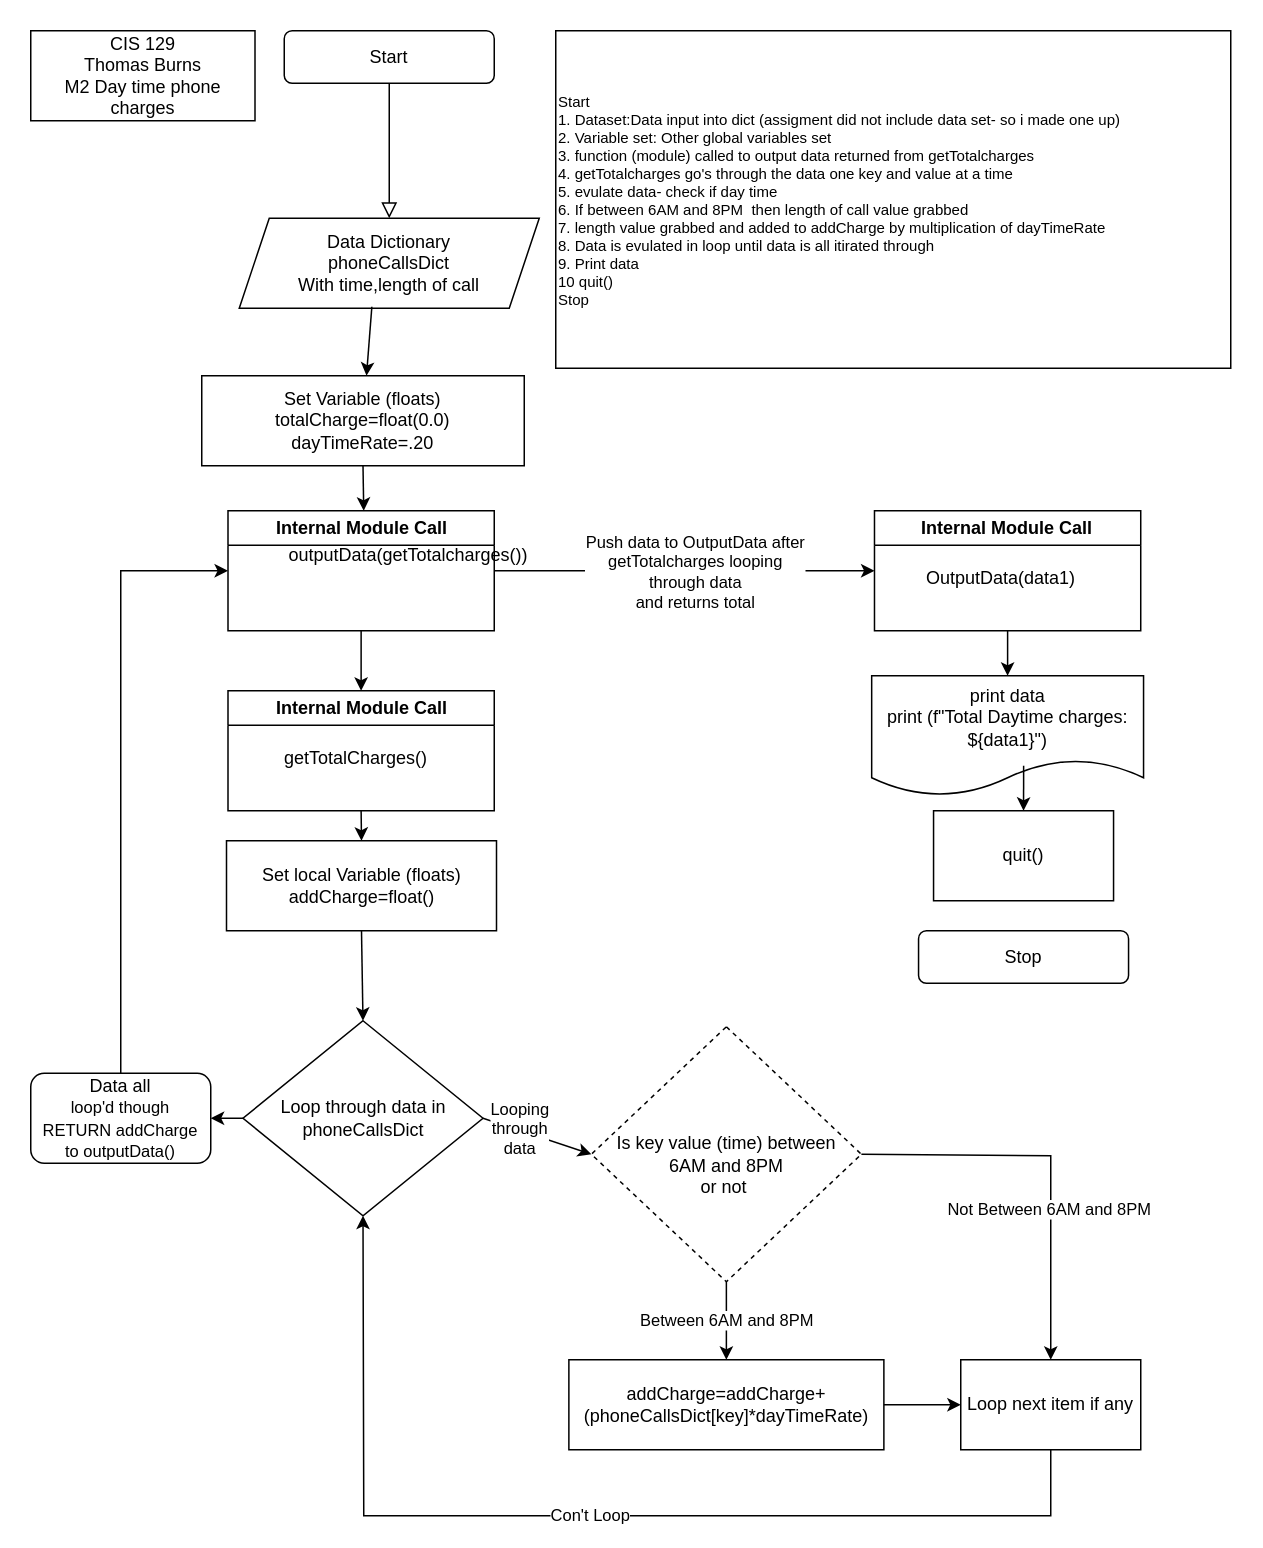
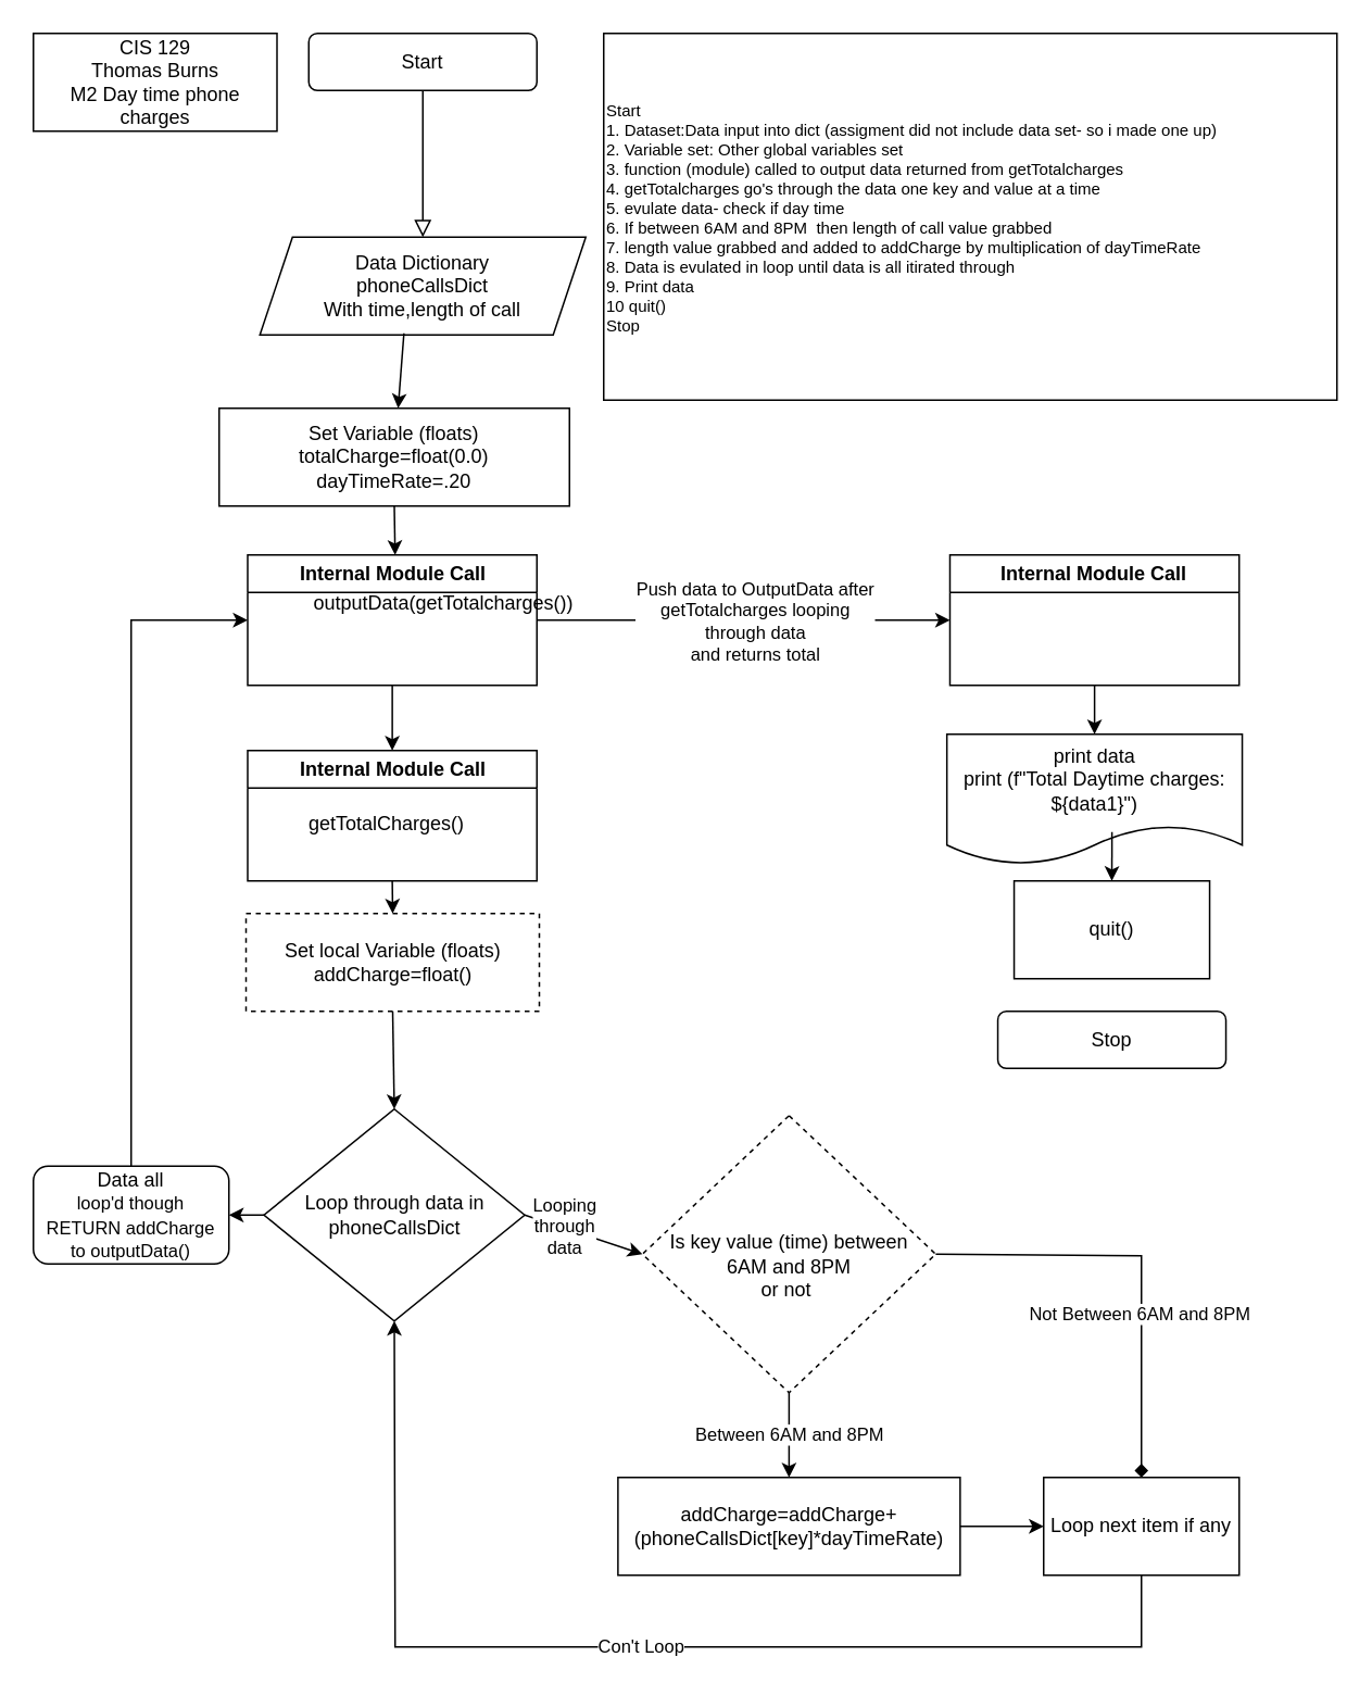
  <mxCell id="0" />
  <mxCell id="1" parent="0" />
  <mxCell id="2" value="" style="rounded=0;html=1;jettySize=auto;orthogonalLoop=1;fontSize=11;endArrow=block;endFill=0;endSize=8;strokeWidth=1;shadow=0;labelBackgroundColor=none;edgeStyle=orthogonalEdgeStyle;" parent="1" source="3" edge="1"><mxGeometry relative="1" as="geometry"><mxPoint x="259" y="145" as="targetPoint" /></mxGeometry></mxCell>
  <mxCell id="3" value="Start" style="rounded=1;whiteSpace=wrap;html=1;fontSize=12;glass=0;strokeWidth=1;shadow=0;" parent="1" vertex="1"><mxGeometry x="189" y="20" width="140" height="35" as="geometry" /></mxCell>
  <mxCell id="4" value="Data Dictionary&lt;br&gt;phoneCallsDict&lt;br&gt;With time,length of call" style="shape=parallelogram;perimeter=parallelogramPerimeter;whiteSpace=wrap;html=1;fixedSize=1;" parent="1" vertex="1"><mxGeometry x="159" y="145" width="200" height="60" as="geometry" /></mxCell>
  <mxCell id="5" value="Set Variable (floats)&lt;br&gt;totalCharge=float(0.0)&lt;br&gt;dayTimeRate=.20" style="rounded=0;whiteSpace=wrap;html=1;" parent="1" vertex="1"><mxGeometry x="134" y="250" width="215" height="60" as="geometry" /></mxCell>
  <mxCell id="6" value="" style="endArrow=classic;html=1;rounded=0;exitX=0.442;exitY=0.983;exitDx=0;exitDy=0;exitPerimeter=0;" parent="1" source="4" target="5" edge="1"><mxGeometry width="50" height="50" relative="1" as="geometry"><mxPoint x="399" y="330" as="sourcePoint" /><mxPoint x="449" y="280" as="targetPoint" /></mxGeometry></mxCell>
  <mxCell id="7" value="" style="endArrow=classic;html=1;rounded=0;exitX=0.5;exitY=1;exitDx=0;exitDy=0;entryX=0.5;entryY=0;entryDx=0;entryDy=0;" parent="1" source="29" target="31" edge="1"><mxGeometry width="50" height="50" relative="1" as="geometry"><mxPoint x="430.99" y="1085" as="sourcePoint" /><mxPoint x="671.49" y="470" as="targetPoint" /></mxGeometry></mxCell>
  <mxCell id="8" value="Stop" style="rounded=1;whiteSpace=wrap;html=1;fontSize=12;glass=0;strokeWidth=1;shadow=0;" parent="1" vertex="1"><mxGeometry x="611.87" y="620" width="140" height="35" as="geometry" /></mxCell>
  <mxCell id="9" style="edgeStyle=orthogonalEdgeStyle;rounded=0;orthogonalLoop=1;jettySize=auto;html=1;exitX=1;exitY=0.5;exitDx=0;exitDy=0;entryX=0;entryY=0.5;entryDx=0;entryDy=0;" edge="1" parent="1" source="11" target="29"><mxGeometry relative="1" as="geometry" /></mxCell>
  <mxCell id="10" value="Push data to OutputData after &lt;br&gt;getTotalcharges looping&lt;br style=&quot;border-color: var(--border-color);&quot;&gt;through&amp;nbsp;data&lt;br&gt;and returns total" style="edgeLabel;html=1;align=center;verticalAlign=middle;resizable=0;points=[];" vertex="1" connectable="0" parent="9"><mxGeometry x="0.046" relative="1" as="geometry"><mxPoint as="offset" /></mxGeometry></mxCell>
  <mxCell id="11" value="Internal Module Call" style="swimlane;whiteSpace=wrap;html=1;" parent="1" vertex="1"><mxGeometry x="151.5" y="340" width="177.5" height="80" as="geometry" /></mxCell>
  <mxCell id="12" value="outputData(getTotalcharges())" style="text;html=1;strokeColor=none;fillColor=none;align=center;verticalAlign=middle;whiteSpace=wrap;rounded=0;" parent="11" vertex="1"><mxGeometry x="65" y="15" width="110" height="30" as="geometry" /></mxCell>
  <mxCell id="13" value="Internal Module Call" style="swimlane;whiteSpace=wrap;html=1;" parent="1" vertex="1"><mxGeometry x="151.5" y="460" width="177.5" height="80" as="geometry" /></mxCell>
  <mxCell id="14" value="getTotalCharges()" style="text;html=1;strokeColor=none;fillColor=none;align=center;verticalAlign=middle;whiteSpace=wrap;rounded=0;" parent="13" vertex="1"><mxGeometry x="30" y="30" width="110" height="30" as="geometry" /></mxCell>
- <mxCell id="15" value="Set local Variable (floats)&lt;br&gt;addCharge=float()" style="rounded=0;whiteSpace=wrap;html=1;" parent="1" vertex="1"><mxGeometry x="150.5" y="560" width="180" height="60" as="geometry" /></mxCell>
+ <mxCell id="15" value="Set local Variable (floats)&lt;br&gt;addCharge=float()" style="rounded=0;whiteSpace=wrap;html=1;dashed=1;" parent="1" vertex="1"><mxGeometry x="150.5" y="560" width="180" height="60" as="geometry" /></mxCell>
  <mxCell id="16" value="Loop through data in&lt;br&gt;phoneCallsDict" style="rhombus;whiteSpace=wrap;html=1;" parent="1" vertex="1"><mxGeometry x="161.5" y="680" width="160" height="130" as="geometry" /></mxCell>
  <mxCell id="17" value="&lt;br&gt;Is key value (time) between&lt;br&gt;6AM and 8PM&lt;br&gt;or not&amp;nbsp;" style="rhombus;whiteSpace=wrap;html=1;dashed=1;" parent="1" vertex="1"><mxGeometry x="393.75" y="684" width="180" height="170" as="geometry" /></mxCell>
  <mxCell id="18" value="" style="endArrow=classic;html=1;rounded=0;exitX=0.5;exitY=1;exitDx=0;exitDy=0;" edge="1" parent="1" source="5"><mxGeometry width="50" height="50" relative="1" as="geometry"><mxPoint x="200" y="560" as="sourcePoint" /><mxPoint x="242" y="340" as="targetPoint" /></mxGeometry></mxCell>
  <mxCell id="19" value="" style="endArrow=classic;html=1;rounded=0;exitX=0.5;exitY=1;exitDx=0;exitDy=0;entryX=0.5;entryY=0;entryDx=0;entryDy=0;" edge="1" parent="1" source="11" target="13"><mxGeometry width="50" height="50" relative="1" as="geometry"><mxPoint x="252" y="320" as="sourcePoint" /><mxPoint x="252" y="350" as="targetPoint" /></mxGeometry></mxCell>
  <mxCell id="20" value="" style="endArrow=classic;html=1;rounded=0;exitX=0.5;exitY=1;exitDx=0;exitDy=0;entryX=0.5;entryY=0;entryDx=0;entryDy=0;" edge="1" parent="1" source="13" target="15"><mxGeometry width="50" height="50" relative="1" as="geometry"><mxPoint x="112.75" y="510" as="sourcePoint" /><mxPoint x="162.75" y="510" as="targetPoint" /></mxGeometry></mxCell>
  <mxCell id="21" value="" style="endArrow=classic;html=1;rounded=0;exitX=0.5;exitY=1;exitDx=0;exitDy=0;entryX=0.5;entryY=0;entryDx=0;entryDy=0;" edge="1" parent="1" source="15" target="16"><mxGeometry width="50" height="50" relative="1" as="geometry"><mxPoint x="112.75" y="510" as="sourcePoint" /><mxPoint x="162.75" y="510" as="targetPoint" /></mxGeometry></mxCell>
  <mxCell id="22" value="" style="endArrow=classic;html=1;rounded=0;exitX=1;exitY=0.5;exitDx=0;exitDy=0;entryX=0;entryY=0.5;entryDx=0;entryDy=0;" edge="1" parent="1" source="16" target="17"><mxGeometry width="50" height="50" relative="1" as="geometry"><mxPoint x="654.75" y="990" as="sourcePoint" /><mxPoint x="726" y="990" as="targetPoint" /></mxGeometry></mxCell>
  <mxCell id="23" value="Looping&lt;br&gt;through&lt;br&gt;data" style="edgeLabel;html=1;align=center;verticalAlign=middle;resizable=0;points=[];" vertex="1" connectable="0" parent="22"><mxGeometry x="-0.331" y="1" relative="1" as="geometry"><mxPoint as="offset" /></mxGeometry></mxCell>
- <mxCell id="24" value="" style="endArrow=classic;html=1;rounded=0;exitX=1;exitY=0.5;exitDx=0;exitDy=0;entryX=0.5;entryY=0;entryDx=0;entryDy=0;" edge="1" parent="1" source="17" target="39"><mxGeometry width="50" height="50" relative="1" as="geometry"><mxPoint x="132.75" y="530" as="sourcePoint" /><mxPoint x="700" y="890" as="targetPoint" /><Array as="points"><mxPoint x="700" y="770" /></Array></mxGeometry></mxCell>
+ <mxCell id="24" value="" style="endArrow=diamond;html=1;rounded=0;exitX=1;exitY=0.5;exitDx=0;exitDy=0;entryX=0.5;entryY=0;entryDx=0;entryDy=0;" edge="1" parent="1" source="17" target="39"><mxGeometry width="50" height="50" relative="1" as="geometry"><mxPoint x="132.75" y="530" as="sourcePoint" /><mxPoint x="700" y="890" as="targetPoint" /><Array as="points"><mxPoint x="700" y="770" /></Array></mxGeometry></mxCell>
  <mxCell id="25" value="Not Between 6AM and 8PM" style="edgeLabel;html=1;align=center;verticalAlign=middle;resizable=0;points=[];" vertex="1" connectable="0" parent="24"><mxGeometry x="0.235" y="-2" relative="1" as="geometry"><mxPoint as="offset" /></mxGeometry></mxCell>
  <mxCell id="26" value="addCharge=addCharge+ (phoneCallsDict[key]*dayTimeRate)" style="rounded=0;whiteSpace=wrap;html=1;" vertex="1" parent="1"><mxGeometry x="378.75" y="906" width="210" height="60" as="geometry" /></mxCell>
  <mxCell id="27" value="Between 6AM and 8PM" style="endArrow=classic;html=1;rounded=0;exitX=0.5;exitY=1;exitDx=0;exitDy=0;entryX=0.5;entryY=0;entryDx=0;entryDy=0;" edge="1" parent="1" source="17" target="26"><mxGeometry width="50" height="50" relative="1" as="geometry"><mxPoint x="25.75" y="440" as="sourcePoint" /><mxPoint x="25.75" y="470" as="targetPoint" /></mxGeometry></mxCell>
  <mxCell id="28" value="Con't Loop" style="endArrow=classic;html=1;rounded=0;exitX=0.5;exitY=1;exitDx=0;exitDy=0;entryX=0.5;entryY=1;entryDx=0;entryDy=0;" edge="1" parent="1" source="39" target="16"><mxGeometry width="50" height="50" relative="1" as="geometry"><mxPoint x="180" y="930" as="sourcePoint" /><mxPoint x="230" y="880" as="targetPoint" /><Array as="points"><mxPoint x="700" y="1010" /><mxPoint x="242" y="1010" /></Array></mxGeometry></mxCell>
  <mxCell id="29" value="Internal Module Call" style="swimlane;whiteSpace=wrap;html=1;" vertex="1" parent="1"><mxGeometry x="582.49" y="340" width="177.5" height="80" as="geometry" /></mxCell>
- <mxCell id="30" value="OutputData(data1)" style="text;html=1;strokeColor=none;fillColor=none;align=center;verticalAlign=middle;whiteSpace=wrap;rounded=0;" vertex="1" parent="29"><mxGeometry x="30" y="30" width="110" height="30" as="geometry" /></mxCell>
  <mxCell id="31" value="print data&lt;br&gt;print (f&quot;Total Daytime charges: ${data1}&quot;)" style="shape=document;whiteSpace=wrap;html=1;boundedLbl=1;" vertex="1" parent="1"><mxGeometry x="580.62" y="450" width="181.25" height="80" as="geometry" /></mxCell>
  <mxCell id="32" value="&lt;div style=&quot;border-color: var(--border-color); font-size: 10px;&quot;&gt;Start&lt;/div&gt;&lt;div style=&quot;border-color: var(--border-color); font-size: 10px;&quot;&gt;1. Dataset:Data input into dict (assigment did not include data set- so i made one up)&lt;/div&gt;&lt;div style=&quot;border-color: var(--border-color); font-size: 10px;&quot;&gt;2. Variable set: Other global variables set&lt;/div&gt;&lt;div style=&quot;border-color: var(--border-color); font-size: 10px;&quot;&gt;3. function (module) called to output data returned from getTotalcharges&lt;/div&gt;&lt;div style=&quot;border-color: var(--border-color); font-size: 10px;&quot;&gt;4. getTotalcharges go's through the data one key and value at a time&lt;/div&gt;&lt;div style=&quot;border-color: var(--border-color); font-size: 10px;&quot;&gt;5. evulate data- check if day time&lt;/div&gt;&lt;div style=&quot;border-color: var(--border-color); font-size: 10px;&quot;&gt;6. If between 6AM and 8PM&amp;nbsp; then length of call value grabbed&lt;/div&gt;&lt;div style=&quot;border-color: var(--border-color); font-size: 10px;&quot;&gt;7. length value grabbed and added to addCharge by multiplication of dayTimeRate&lt;/div&gt;&lt;div style=&quot;border-color: var(--border-color); font-size: 10px;&quot;&gt;8. Data is evulated in loop until data is all itirated through&lt;/div&gt;&lt;div style=&quot;border-color: var(--border-color); font-size: 10px;&quot;&gt;9. Print data&lt;/div&gt;&lt;div style=&quot;border-color: var(--border-color); font-size: 10px;&quot;&gt;10 quit()&lt;/div&gt;&lt;div style=&quot;border-color: var(--border-color); font-size: 10px;&quot;&gt;Stop&lt;/div&gt;" style="rounded=0;whiteSpace=wrap;html=1;align=left;fontSize=10;" vertex="1" parent="1"><mxGeometry x="370" y="20" width="450" height="225" as="geometry" /></mxCell>
  <mxCell id="33" value="quit()" style="rounded=0;whiteSpace=wrap;html=1;" vertex="1" parent="1"><mxGeometry x="621.87" y="540" width="120" height="60" as="geometry" /></mxCell>
  <mxCell id="34" value="" style="endArrow=classic;html=1;rounded=0;exitX=0.559;exitY=0.75;exitDx=0;exitDy=0;exitPerimeter=0;entryX=0.5;entryY=0;entryDx=0;entryDy=0;" edge="1" parent="1" source="31" target="33"><mxGeometry width="50" height="50" relative="1" as="geometry"><mxPoint x="690" y="570" as="sourcePoint" /><mxPoint x="740" y="520" as="targetPoint" /></mxGeometry></mxCell>
  <mxCell id="35" value="CIS 129&lt;br style=&quot;border-color: var(--border-color);&quot;&gt;Thomas Burns&lt;br&gt;M2 Day time phone charges" style="rounded=0;whiteSpace=wrap;html=1;" vertex="1" parent="1"><mxGeometry y="20" width="149.5" height="60" as="geometry" x="20" /></mxCell>
  <mxCell id="36" value="Data all&lt;br style=&quot;border-color: var(--border-color); font-size: 11px;&quot;&gt;&lt;span style=&quot;font-size: 11px; background-color: rgb(255, 255, 255);&quot;&gt;loop'd though&lt;/span&gt;&lt;br style=&quot;border-color: var(--border-color); font-size: 11px;&quot;&gt;&lt;span style=&quot;font-size: 11px; background-color: rgb(255, 255, 255);&quot;&gt;RETURN addCharge&lt;/span&gt;&lt;br style=&quot;border-color: var(--border-color); font-size: 11px;&quot;&gt;&lt;span style=&quot;font-size: 11px; background-color: rgb(255, 255, 255);&quot;&gt;to outputData()&lt;/span&gt;" style="rounded=1;whiteSpace=wrap;html=1;" vertex="1" parent="1"><mxGeometry y="715" width="120" height="60" as="geometry" x="20" /></mxCell>
  <mxCell id="37" value="" style="endArrow=classic;html=1;rounded=0;exitX=0;exitY=0.5;exitDx=0;exitDy=0;entryX=1;entryY=0.5;entryDx=0;entryDy=0;" edge="1" parent="1" source="16" target="36"><mxGeometry width="50" height="50" relative="1" as="geometry"><mxPoint x="120" y="1010" as="sourcePoint" /><mxPoint x="170" y="960" as="targetPoint" /></mxGeometry></mxCell>
  <mxCell id="38" value="" style="endArrow=classic;html=1;rounded=0;entryX=0;entryY=0.5;entryDx=0;entryDy=0;exitX=0.5;exitY=0;exitDx=0;exitDy=0;" edge="1" parent="1" source="36" target="11"><mxGeometry width="50" height="50" relative="1" as="geometry"><mxPoint x="140" y="980" as="sourcePoint" /><mxPoint x="190" y="930" as="targetPoint" /><Array as="points"><mxPoint x="80" y="380" /></Array></mxGeometry></mxCell>
  <mxCell id="39" value="Loop next item if any" style="rounded=0;whiteSpace=wrap;html=1;" vertex="1" parent="1"><mxGeometry x="640" y="906" width="120" height="60" as="geometry" /></mxCell>
  <mxCell id="40" value="" style="endArrow=classic;html=1;rounded=0;exitX=1;exitY=0.5;exitDx=0;exitDy=0;entryX=0;entryY=0.5;entryDx=0;entryDy=0;" edge="1" parent="1" source="26" target="39"><mxGeometry width="50" height="50" relative="1" as="geometry"><mxPoint x="584" y="779" as="sourcePoint" /><mxPoint x="710" y="916" as="targetPoint" /><Array as="points" /></mxGeometry></mxCell>
